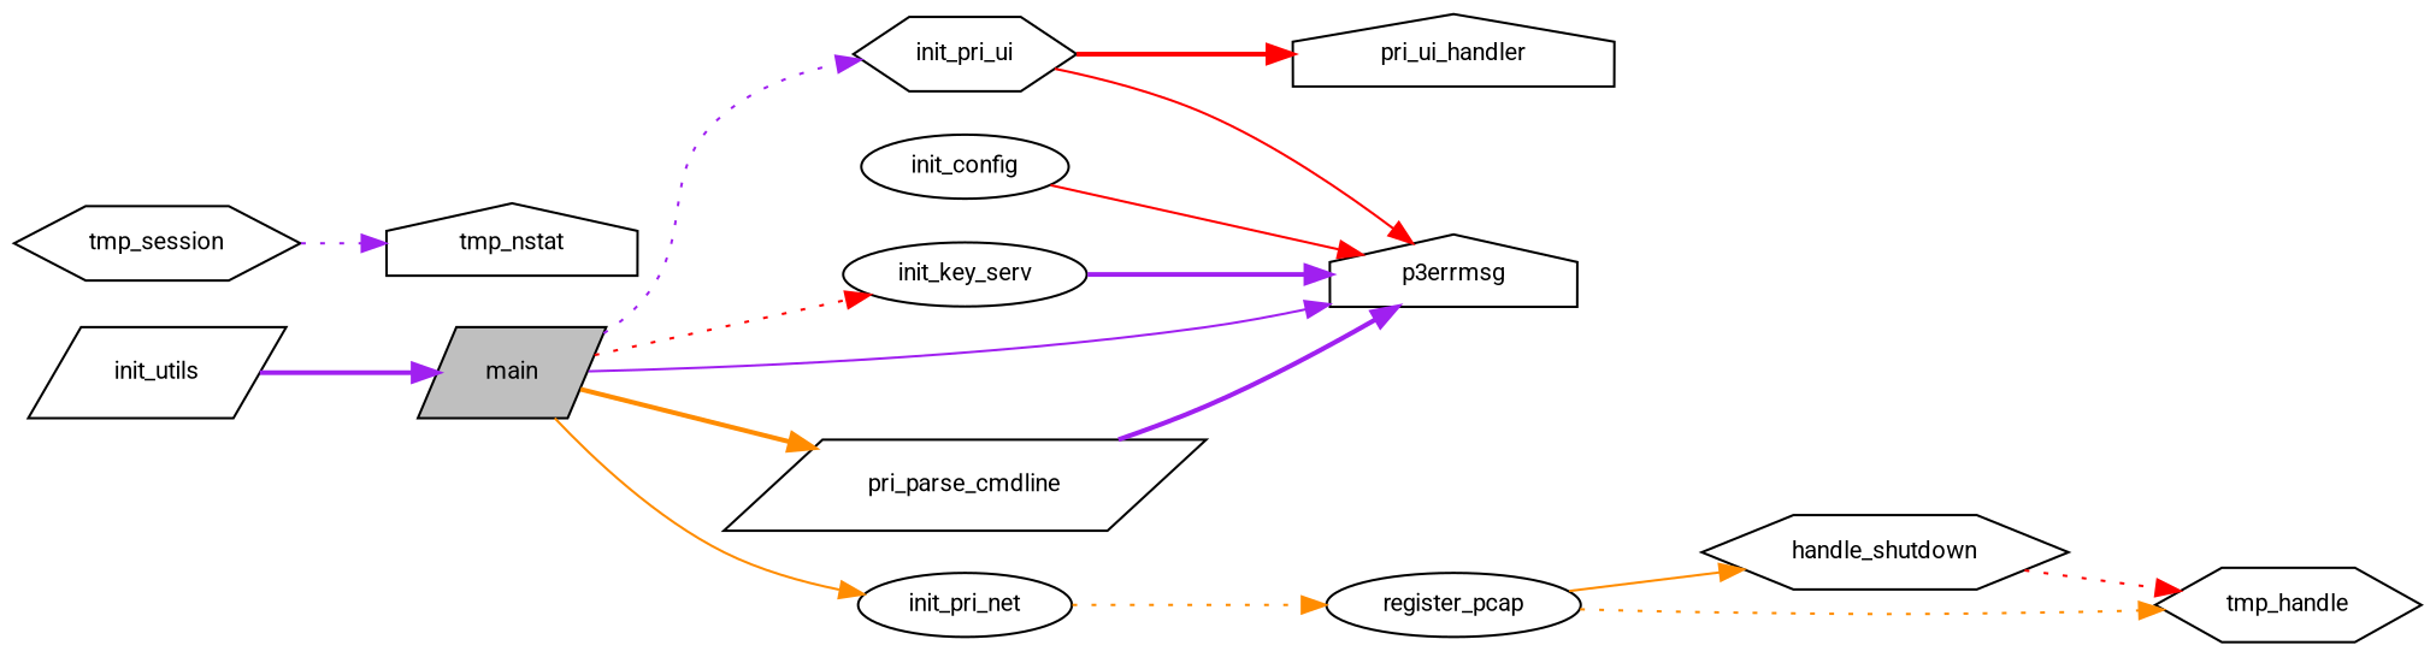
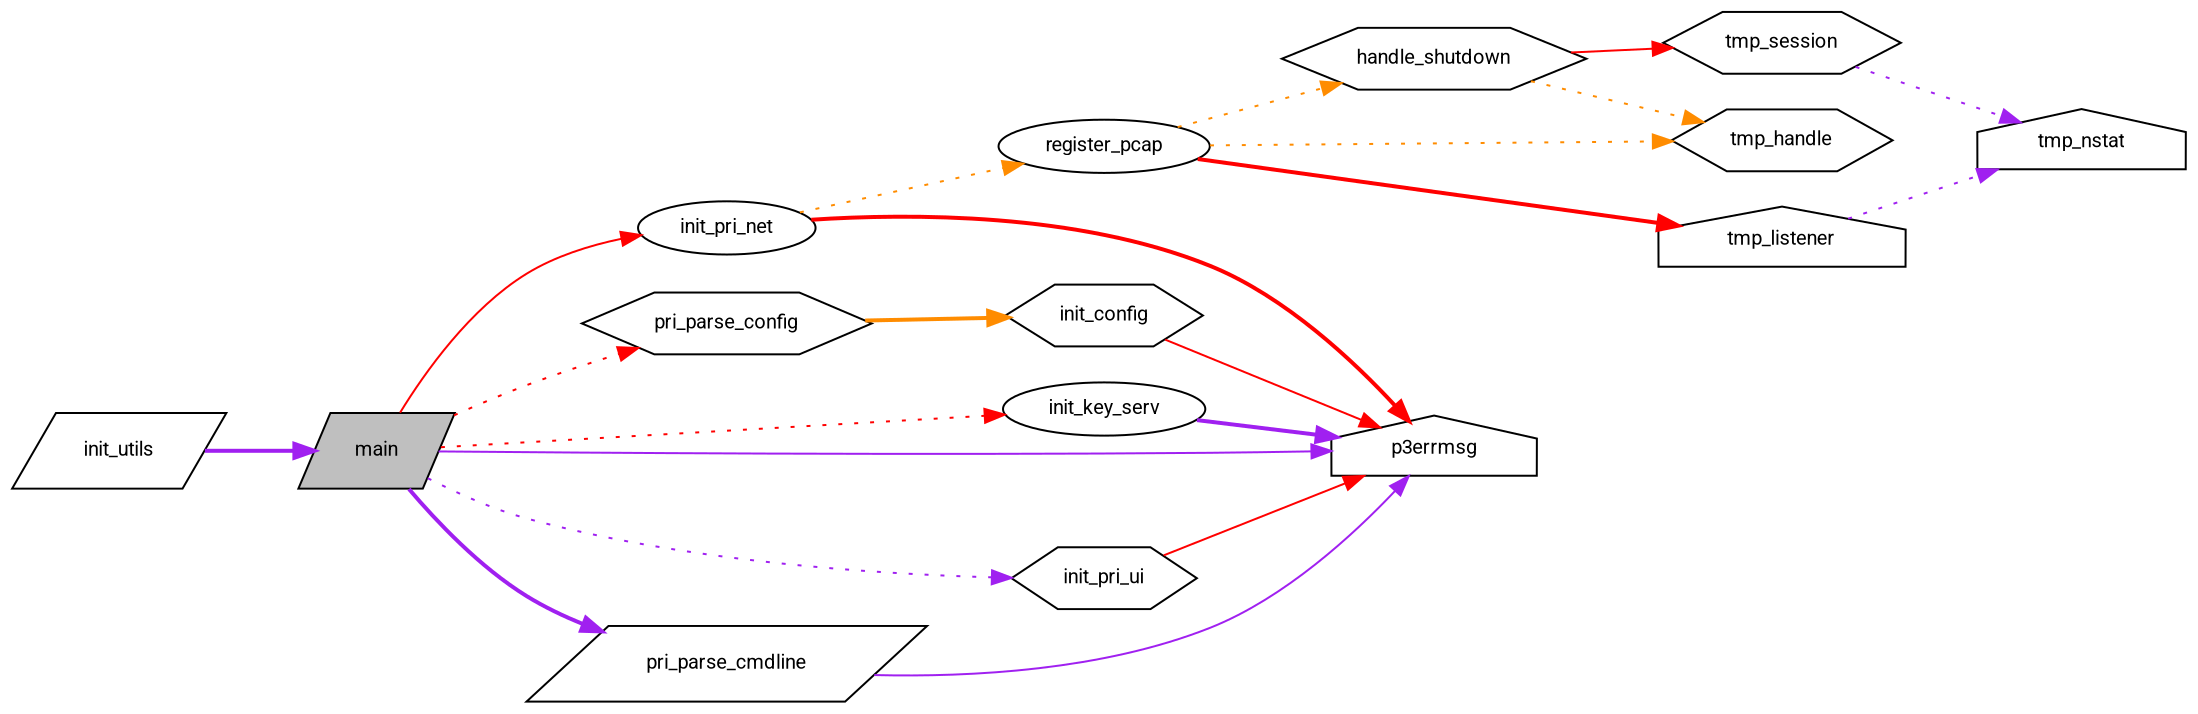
  digraph {
    fontname=Roboto
    rankdir=LR
    node [color=black fontname=Roboto fontsize=10 shape=hexagon]
    edge [color=red fontname=Roboto fontsize=10 labelfontname=FreeSans labelfontsize=10 style=dotted]
    n1 [fillcolor=grey75 fontcolor=black height=0.2 label=main shape=parallelogram style=filled width=0.4]
    n2 [height=0.2 label=init_key_serv shape=ellipse width=0.4]
    n3 [height=0.2 label=p3errmsg shape=house width=0.4]
    n4 [height=0.2 label=init_pri_net shape=ellipse width=0.4]
    n5 [height=0.2 label=init_pri_ui width=0.4]
    n6 [height=0.2 label=pri_parse_cmdline shape=parallelogram width=0.4]
+   n7 [height=0.2 label=pri_parse_config width=0.4]
    n8 [height=0.2 label=register_pcap shape=ellipse width=0.4]
-   n9 [height=0.2 label=pri_ui_handler shape=house width=0.4]
    n10 [height=0.2 label=init_utils shape=parallelogram width=0.4]
-   n11 [height=0.2 label=init_config shape=ellipse width=0.4]
+   n11 [height=0.2 label=init_config width=0.4]
    n12 [height=0.2 label=handle_shutdown width=0.4]
    n13 [height=0.2 label=tmp_handle width=0.4]
+   n14 [height=0.2 label=tmp_listener shape=house width=0.4]
    n15 [height=0.2 label=tmp_session width=0.4]
    n16 [height=0.2 label=tmp_nstat shape=house width=0.4]
    n1 -> n2
    n1 -> n3 [color=purple style=solid]
-   n1 -> n4 [color=darkorange style=solid]
+   n1 -> n4 [style=solid]
    n1 -> n5 [color=purple]
-   n1 -> n6 [color=darkorange style=bold]
+   n1 -> n6 [color=purple style=bold]
+   n1 -> n7
    n2 -> n3 [color=purple style=bold]
+   n4 -> n3 [style=bold]
    n4 -> n8 [color=darkorange]
    n5 -> n3 [style=solid]
-   n5 -> n9 [style=bold]
-   n6 -> n3 [color=purple style=bold]
-   n8 -> n12 [color=darkorange style=solid]
+   n6 -> n3 [color=purple style=solid]
+   n7 -> n11 [color=darkorange style=bold]
+   n8 -> n12 [color=darkorange]
    n8 -> n13 [color=darkorange]
+   n8 -> n14 [style=bold]
    n10 -> n1 [color=purple style=bold]
    n11 -> n3 [style=solid]
-   n12 -> n13
+   n12 -> n13 [color=darkorange]
+   n12 -> n15 [style=solid]
+   n14 -> n16 [color=purple]
    n15 -> n16 [color=purple]
  }
